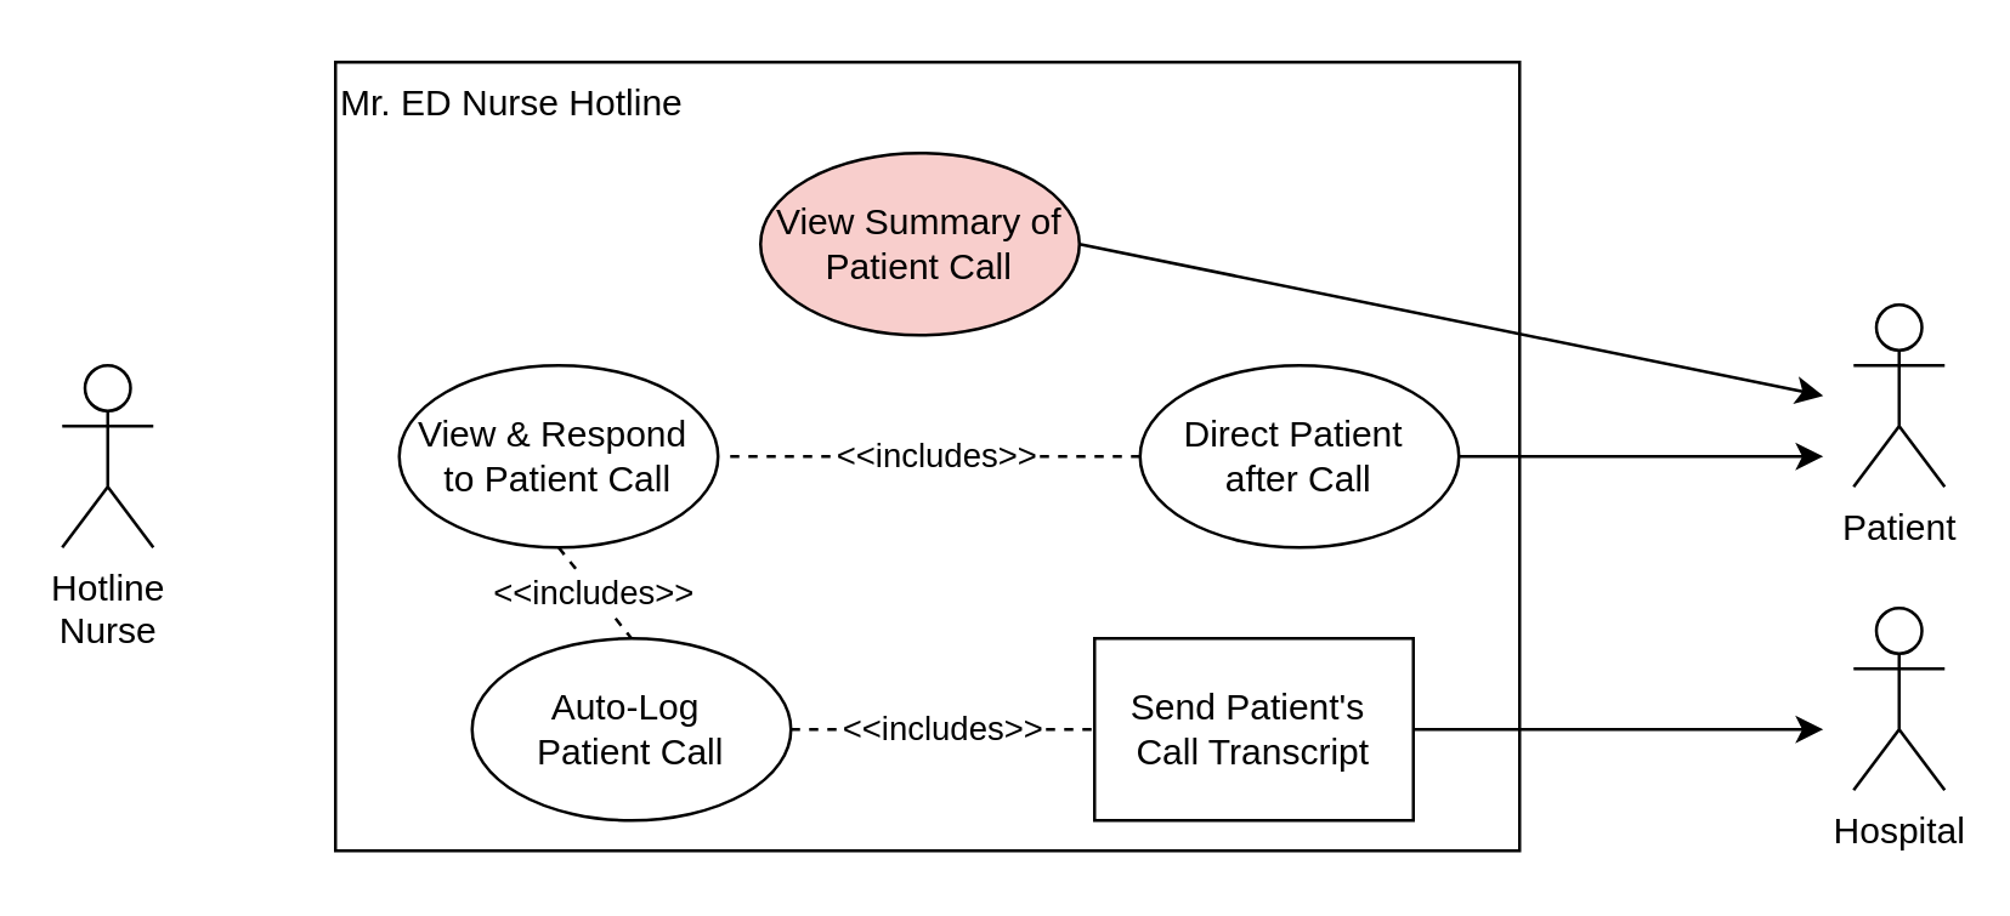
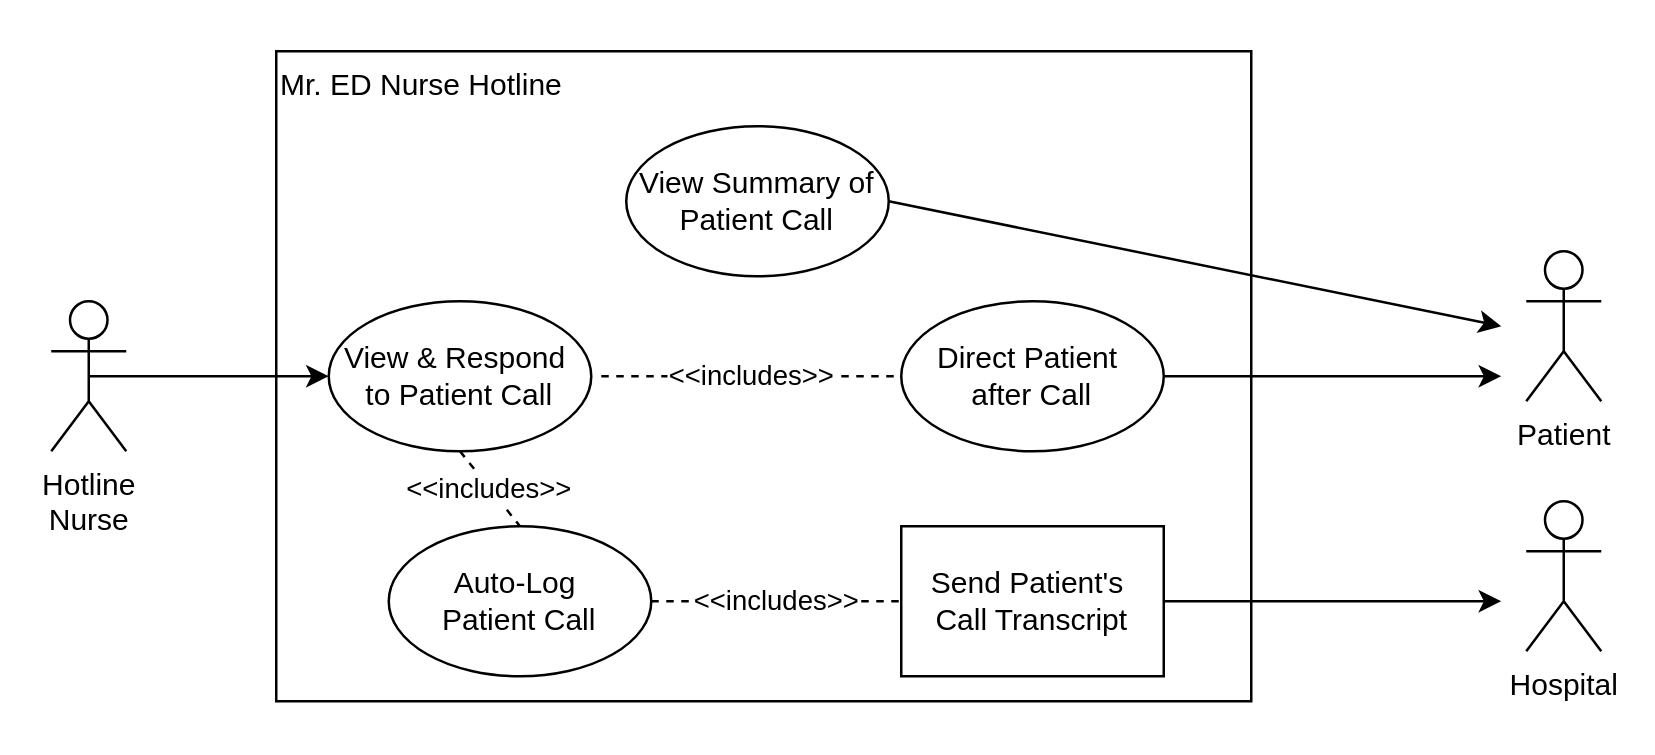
  <mxCell id="0" />
  <mxCell id="1" parent="0" />
  <mxCell id="2" value="Mr. ED Nurse Hotline&lt;div&gt;&lt;br&gt;&lt;/div&gt;" style="rounded=0;whiteSpace=wrap;html=1;fillColor=none;align=left;verticalAlign=top;" parent="1" vertex="1"><mxGeometry x="110" y="20" width="390" height="260" as="geometry" /></mxCell>
  <mxCell id="3" value="Hotline&lt;div&gt;&lt;span style=&quot;background-color: initial;&quot;&gt;Nurse&lt;/span&gt;&lt;/div&gt;" style="shape=umlActor;verticalLabelPosition=bottom;verticalAlign=top;html=1;outlineConnect=0;align=center;" parent="1" vertex="1"><mxGeometry x="20" y="120" width="30" height="60" as="geometry" /></mxCell>
  <mxCell id="4" value="View &amp;amp; Respond&amp;nbsp;&lt;div&gt;to Patient Call&lt;/div&gt;" style="ellipse;whiteSpace=wrap;html=1;aspect=fixed;" parent="1" vertex="1"><mxGeometry x="131" y="120" width="105" height="60" as="geometry" /></mxCell>
- <mxCell id="5" value="View Summary of Patient Call" style="ellipse;whiteSpace=wrap;html=1;aspect=fixed;fillColor=#f8cecc;" parent="1" vertex="1"><mxGeometry x="250" y="50" width="105" height="60" as="geometry" /></mxCell>
+ <mxCell id="5" value="View Summary of Patient Call" style="ellipse;whiteSpace=wrap;html=1;aspect=fixed;" parent="1" vertex="1"><mxGeometry x="250" y="50" width="105" height="60" as="geometry" /></mxCell>
  <mxCell id="6" value="Auto-Log&amp;nbsp;&lt;br&gt;Patient Call" style="ellipse;whiteSpace=wrap;html=1;aspect=fixed;" parent="1" vertex="1"><mxGeometry x="155" y="210" width="105" height="60" as="geometry" /></mxCell>
  <mxCell id="7" value="Send Patient's&amp;nbsp;&lt;div&gt;Call Transcript&lt;/div&gt;" style="whiteSpace=wrap;html=1;rounded=0;" parent="1" vertex="1"><mxGeometry x="360" y="210" width="105" height="60" as="geometry" /></mxCell>
- <mxCell id="8" value="&lt;div&gt;Direct Patient&amp;nbsp;&lt;/div&gt;&lt;div&gt;after Call&lt;/div&gt;" style="ellipse;whiteSpace=wrap;html=1;aspect=fixed;" parent="1" vertex="1"><mxGeometry x="375" y="120" width="105" height="60" as="geometry" /></mxCell>
+ <mxCell id="8" value="&lt;div&gt;Direct Patient&amp;nbsp;&lt;/div&gt;&lt;div&gt;after Call&lt;/div&gt;" style="ellipse;whiteSpace=wrap;html=1;aspect=fixed;" parent="1" vertex="1"><mxGeometry x="360" y="120" width="105" height="60" as="geometry" /></mxCell>
+ <mxCell id="9" value="" style="endArrow=classic;html=1;rounded=0;entryX=0;entryY=0.5;entryDx=0;entryDy=0;exitX=0.5;exitY=0.5;exitDx=0;exitDy=0;exitPerimeter=0;textOpacity=0;" parent="1" source="3" target="4" edge="1"><mxGeometry width="50" height="50" relative="1" as="geometry"><mxPoint x="40" y="200" as="sourcePoint" /><mxPoint x="90" y="150" as="targetPoint" /></mxGeometry></mxCell>
  <mxCell id="10" value="&amp;lt;&amp;lt;includes&amp;gt;&amp;gt;" style="endArrow=none;dashed=1;html=1;rounded=0;entryX=0;entryY=0.5;entryDx=0;entryDy=0;exitX=1;exitY=0.5;exitDx=0;exitDy=0;" parent="1" source="6" target="7" edge="1"><mxGeometry width="50" height="50" relative="1" as="geometry"><mxPoint x="200" y="230" as="sourcePoint" /><mxPoint x="250" y="180" as="targetPoint" /></mxGeometry></mxCell>
  <mxCell id="11" value="&amp;lt;&amp;lt;includes&amp;gt;&amp;gt;" style="endArrow=none;dashed=1;html=1;rounded=0;entryX=0;entryY=0.5;entryDx=0;entryDy=0;" parent="1" target="8" edge="1"><mxGeometry width="50" height="50" relative="1" as="geometry"><mxPoint x="240" y="150" as="sourcePoint" /><mxPoint x="338" y="79.58" as="targetPoint" /></mxGeometry></mxCell>
  <mxCell id="12" value="&amp;lt;&amp;lt;includes&amp;gt;&amp;gt;" style="endArrow=none;dashed=1;html=1;rounded=0;entryX=0.5;entryY=0;entryDx=0;entryDy=0;exitX=0.5;exitY=1;exitDx=0;exitDy=0;" parent="1" source="4" target="6" edge="1"><mxGeometry width="50" height="50" relative="1" as="geometry"><mxPoint x="245" y="90" as="sourcePoint" /><mxPoint x="350" y="90" as="targetPoint" /></mxGeometry></mxCell>
  <mxCell id="13" value="Patient" style="shape=umlActor;verticalLabelPosition=bottom;verticalAlign=top;html=1;outlineConnect=0;align=center;" parent="1" vertex="1"><mxGeometry x="610" y="100" width="30" height="60" as="geometry" /></mxCell>
  <mxCell id="14" value="" style="endArrow=classic;html=1;rounded=0;exitX=1;exitY=0.5;exitDx=0;exitDy=0;" parent="1" source="8" edge="1"><mxGeometry width="50" height="50" relative="1" as="geometry"><mxPoint x="220" y="180" as="sourcePoint" /><mxPoint x="600" y="150" as="targetPoint" /></mxGeometry></mxCell>
  <mxCell id="15" value="Hospital" style="shape=umlActor;verticalLabelPosition=bottom;verticalAlign=top;html=1;outlineConnect=0;" parent="1" vertex="1"><mxGeometry x="610" y="200" width="30" height="60" as="geometry" /></mxCell>
  <mxCell id="16" value="" style="endArrow=classic;html=1;rounded=0;exitX=1;exitY=0.5;exitDx=0;exitDy=0;" parent="1" source="7" edge="1"><mxGeometry width="50" height="50" relative="1" as="geometry"><mxPoint x="350" y="130" as="sourcePoint" /><mxPoint x="600" y="240" as="targetPoint" /></mxGeometry></mxCell>
  <mxCell id="17" value="" style="endArrow=classic;html=1;rounded=0;exitX=1;exitY=0.5;exitDx=0;exitDy=0;" parent="1" source="5" edge="1"><mxGeometry width="50" height="50" relative="1" as="geometry"><mxPoint x="420" y="105" as="sourcePoint" /><mxPoint x="600" y="130" as="targetPoint" /></mxGeometry></mxCell>
